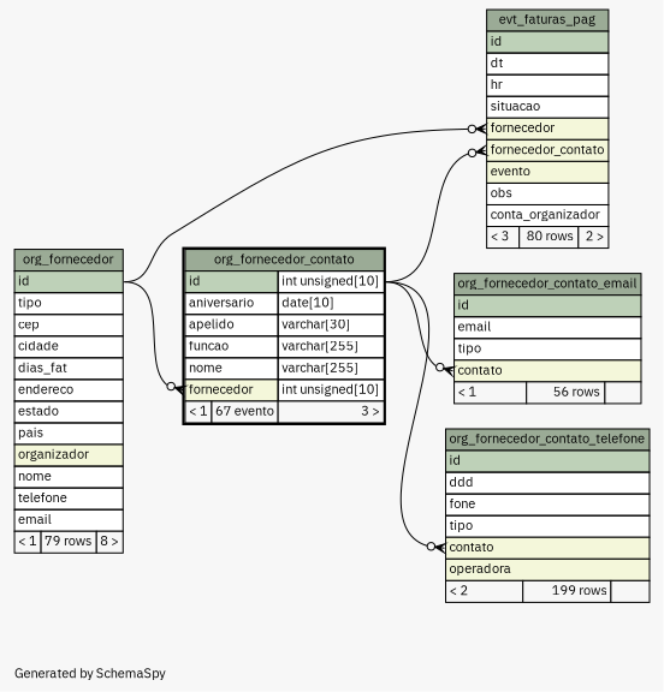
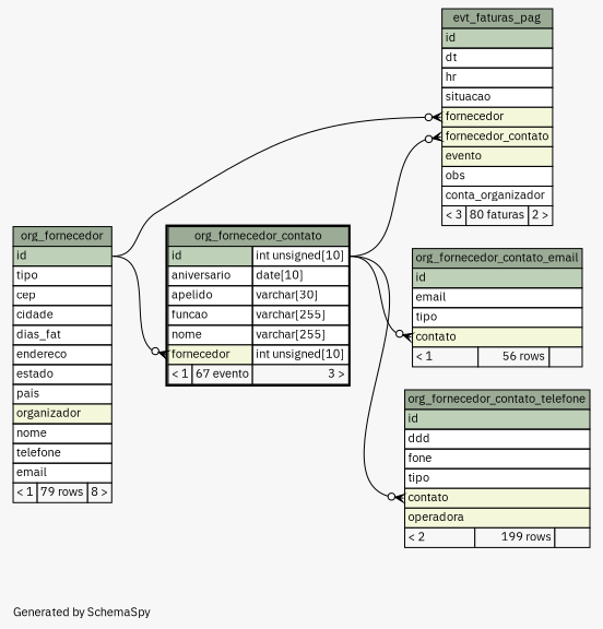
  digraph {
    bgcolor="#f7f7f7"
    fontname="IBM Plex Sans"
    fontsize=11
    label="\nGenerated by SchemaSpy"
    labeljust=l
    nodesep=0.18
    rankdir=RL
    ranksep=0.46
    node [fontname="IBM Plex Sans" fontsize=11 shape=plaintext]
    edge [arrowhead=none arrowsize=0.8 arrowtail=crowodot dir=back fontname="IBM Plex Sans" headport="id.type:e" tailport="fornecedor:w"]
-   n1 [label=<     <TABLE BORDER="0" CELLBORDER="1" CELLSPACING="0" BGCOLOR="#ffffff">       <TR><TD COLSPAN="3" BGCOLOR="#9bab96" ALIGN="CENTER">evt_faturas_pag</TD></TR>       <TR><TD PORT="id" COLSPAN="3" BGCOLOR="#bed1b8" ALIGN="LEFT">id</TD></TR>       <TR><TD PORT="dt" COLSPAN="3" ALIGN="LEFT">dt</TD></TR>       <TR><TD PORT="hr" COLSPAN="3" ALIGN="LEFT">hr</TD></TR>       <TR><TD PORT="situacao" COLSPAN="3" ALIGN="LEFT">situacao</TD></TR>       <TR><TD PORT="fornecedor" COLSPAN="3" BGCOLOR="#f4f7da" ALIGN="LEFT">fornecedor</TD></TR>       <TR><TD PORT="fornecedor_contato" COLSPAN="3" BGCOLOR="#f4f7da" ALIGN="LEFT">fornecedor_contato</TD></TR>       <TR><TD PORT="evento" COLSPAN="3" BGCOLOR="#f4f7da" ALIGN="LEFT">evento</TD></TR>       <TR><TD PORT="obs" COLSPAN="3" ALIGN="LEFT">obs</TD></TR>       <TR><TD PORT="conta_organizador" COLSPAN="3" ALIGN="LEFT">conta_organizador</TD></TR>       <TR><TD ALIGN="LEFT" BGCOLOR="#f7f7f7">&lt; 3</TD><TD ALIGN="RIGHT" BGCOLOR="#f7f7f7">80 rows</TD><TD ALIGN="RIGHT" BGCOLOR="#f7f7f7">2 &gt;</TD></TR>     </TABLE>>]
+   n1 [label=<     <TABLE BORDER="0" CELLBORDER="1" CELLSPACING="0" BGCOLOR="#ffffff">       <TR><TD COLSPAN="3" BGCOLOR="#9bab96" ALIGN="CENTER">evt_faturas_pag</TD></TR>       <TR><TD PORT="id" COLSPAN="3" BGCOLOR="#bed1b8" ALIGN="LEFT">id</TD></TR>       <TR><TD PORT="dt" COLSPAN="3" ALIGN="LEFT">dt</TD></TR>       <TR><TD PORT="hr" COLSPAN="3" ALIGN="LEFT">hr</TD></TR>       <TR><TD PORT="situacao" COLSPAN="3" ALIGN="LEFT">situacao</TD></TR>       <TR><TD PORT="fornecedor" COLSPAN="3" BGCOLOR="#f4f7da" ALIGN="LEFT">fornecedor</TD></TR>       <TR><TD PORT="fornecedor_contato" COLSPAN="3" BGCOLOR="#f4f7da" ALIGN="LEFT">fornecedor_contato</TD></TR>       <TR><TD PORT="evento" COLSPAN="3" BGCOLOR="#f4f7da" ALIGN="LEFT">evento</TD></TR>       <TR><TD PORT="obs" COLSPAN="3" ALIGN="LEFT">obs</TD></TR>       <TR><TD PORT="conta_organizador" COLSPAN="3" ALIGN="LEFT">conta_organizador</TD></TR>       <TR><TD ALIGN="LEFT" BGCOLOR="#f7f7f7">&lt; 3</TD><TD ALIGN="RIGHT" BGCOLOR="#f7f7f7">80 faturas</TD><TD ALIGN="RIGHT" BGCOLOR="#f7f7f7">2 &gt;</TD></TR>     </TABLE>>]
    n2 [label=<     <TABLE BORDER="0" CELLBORDER="1" CELLSPACING="0" BGCOLOR="#ffffff">       <TR><TD COLSPAN="3" BGCOLOR="#9bab96" ALIGN="CENTER">org_fornecedor</TD></TR>       <TR><TD PORT="id" COLSPAN="3" BGCOLOR="#bed1b8" ALIGN="LEFT">id</TD></TR>       <TR><TD PORT="tipo" COLSPAN="3" ALIGN="LEFT">tipo</TD></TR>       <TR><TD PORT="cep" COLSPAN="3" ALIGN="LEFT">cep</TD></TR>       <TR><TD PORT="cidade" COLSPAN="3" ALIGN="LEFT">cidade</TD></TR>       <TR><TD PORT="dias_fat" COLSPAN="3" ALIGN="LEFT">dias_fat</TD></TR>       <TR><TD PORT="endereco" COLSPAN="3" ALIGN="LEFT">endereco</TD></TR>       <TR><TD PORT="estado" COLSPAN="3" ALIGN="LEFT">estado</TD></TR>       <TR><TD PORT="pais" COLSPAN="3" ALIGN="LEFT">pais</TD></TR>       <TR><TD PORT="organizador" COLSPAN="3" BGCOLOR="#f4f7da" ALIGN="LEFT">organizador</TD></TR>       <TR><TD PORT="nome" COLSPAN="3" ALIGN="LEFT">nome</TD></TR>       <TR><TD PORT="telefone" COLSPAN="3" ALIGN="LEFT">telefone</TD></TR>       <TR><TD PORT="email" COLSPAN="3" ALIGN="LEFT">email</TD></TR>       <TR><TD ALIGN="LEFT" BGCOLOR="#f7f7f7">&lt; 1</TD><TD ALIGN="RIGHT" BGCOLOR="#f7f7f7">79 rows</TD><TD ALIGN="RIGHT" BGCOLOR="#f7f7f7">8 &gt;</TD></TR>     </TABLE>>]
    n3 [label=<     <TABLE BORDER="2" CELLBORDER="1" CELLSPACING="0" BGCOLOR="#ffffff">       <TR><TD COLSPAN="3" BGCOLOR="#9bab96" ALIGN="CENTER">org_fornecedor_contato</TD></TR>       <TR><TD PORT="id" COLSPAN="2" BGCOLOR="#bed1b8" ALIGN="LEFT">id</TD><TD PORT="id.type" ALIGN="LEFT">int unsigned[10]</TD></TR>       <TR><TD PORT="aniversario" COLSPAN="2" ALIGN="LEFT">aniversario</TD><TD PORT="aniversario.type" ALIGN="LEFT">date[10]</TD></TR>       <TR><TD PORT="apelido" COLSPAN="2" ALIGN="LEFT">apelido</TD><TD PORT="apelido.type" ALIGN="LEFT">varchar[30]</TD></TR>       <TR><TD PORT="funcao" COLSPAN="2" ALIGN="LEFT">funcao</TD><TD PORT="funcao.type" ALIGN="LEFT">varchar[255]</TD></TR>       <TR><TD PORT="nome" COLSPAN="2" ALIGN="LEFT">nome</TD><TD PORT="nome.type" ALIGN="LEFT">varchar[255]</TD></TR>       <TR><TD PORT="fornecedor" COLSPAN="2" BGCOLOR="#f4f7da" ALIGN="LEFT">fornecedor</TD><TD PORT="fornecedor.type" ALIGN="LEFT">int unsigned[10]</TD></TR>       <TR><TD ALIGN="LEFT" BGCOLOR="#f7f7f7">&lt; 1</TD><TD ALIGN="RIGHT" BGCOLOR="#f7f7f7">67 evento</TD><TD ALIGN="RIGHT" BGCOLOR="#f7f7f7">3 &gt;</TD></TR>     </TABLE>>]
    n4 [label=<     <TABLE BORDER="0" CELLBORDER="1" CELLSPACING="0" BGCOLOR="#ffffff">       <TR><TD COLSPAN="3" BGCOLOR="#9bab96" ALIGN="CENTER">org_fornecedor_contato_email</TD></TR>       <TR><TD PORT="id" COLSPAN="3" BGCOLOR="#bed1b8" ALIGN="LEFT">id</TD></TR>       <TR><TD PORT="email" COLSPAN="3" ALIGN="LEFT">email</TD></TR>       <TR><TD PORT="tipo" COLSPAN="3" ALIGN="LEFT">tipo</TD></TR>       <TR><TD PORT="contato" COLSPAN="3" BGCOLOR="#f4f7da" ALIGN="LEFT">contato</TD></TR>       <TR><TD ALIGN="LEFT" BGCOLOR="#f7f7f7">&lt; 1</TD><TD ALIGN="RIGHT" BGCOLOR="#f7f7f7">56 rows</TD><TD ALIGN="RIGHT" BGCOLOR="#f7f7f7">  </TD></TR>     </TABLE>>]
    n5 [label=<     <TABLE BORDER="0" CELLBORDER="1" CELLSPACING="0" BGCOLOR="#ffffff">       <TR><TD COLSPAN="3" BGCOLOR="#9bab96" ALIGN="CENTER">org_fornecedor_contato_telefone</TD></TR>       <TR><TD PORT="id" COLSPAN="3" BGCOLOR="#bed1b8" ALIGN="LEFT">id</TD></TR>       <TR><TD PORT="ddd" COLSPAN="3" ALIGN="LEFT">ddd</TD></TR>       <TR><TD PORT="fone" COLSPAN="3" ALIGN="LEFT">fone</TD></TR>       <TR><TD PORT="tipo" COLSPAN="3" ALIGN="LEFT">tipo</TD></TR>       <TR><TD PORT="contato" COLSPAN="3" BGCOLOR="#f4f7da" ALIGN="LEFT">contato</TD></TR>       <TR><TD PORT="operadora" COLSPAN="3" BGCOLOR="#f4f7da" ALIGN="LEFT">operadora</TD></TR>       <TR><TD ALIGN="LEFT" BGCOLOR="#f7f7f7">&lt; 2</TD><TD ALIGN="RIGHT" BGCOLOR="#f7f7f7">199 rows</TD><TD ALIGN="RIGHT" BGCOLOR="#f7f7f7">  </TD></TR>     </TABLE>>]
    n1 -> n2 [headport="id:e"]
    n1 -> n3 [tailport="fornecedor_contato:w"]
    n3 -> n2 [headport="id:e"]
    n4 -> n3 [tailport="contato:w"]
    n5 -> n3 [tailport="contato:w"]
  }
